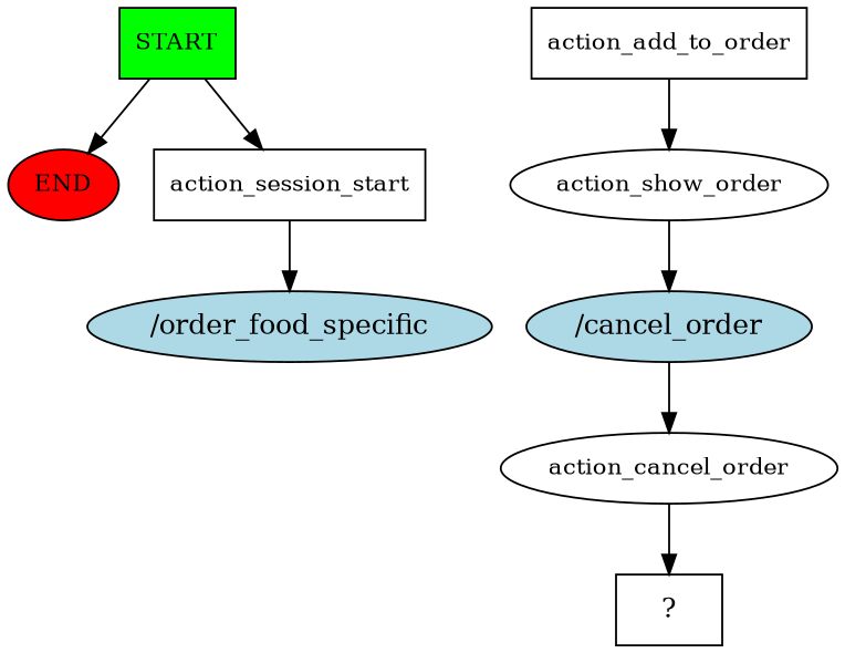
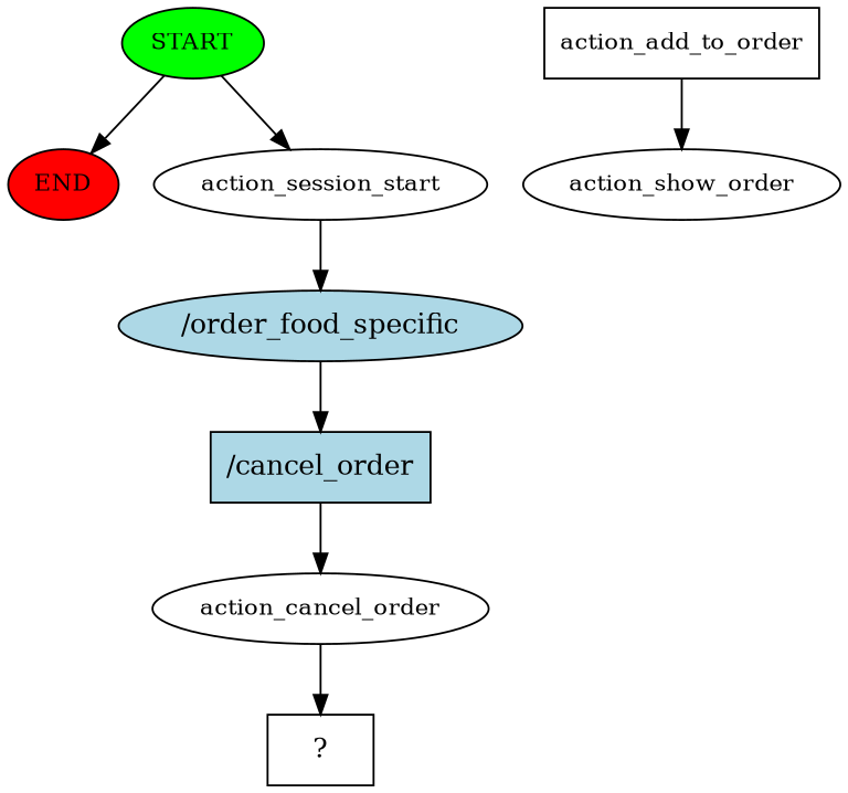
  digraph {
    node [fontsize=12]
-   n1 [fillcolor=green label=START style=filled shape=box]
+   n1 [fillcolor=green label=START style=filled]
    n2 [fillcolor=red label=END style=filled]
-   n3 [label=action_session_start shape=box]
+   n3 [label=action_session_start]
    n4 [fillcolor=lightblue label="/order_food_specific" shape=ellipse style=filled fontsize=""]
    n5 [label=action_add_to_order shape=box]
    n6 [label=action_show_order]
-   n7 [fillcolor=lightblue label="/cancel_order" shape=ellipse style=filled fontsize=""]
+   n7 [fillcolor=lightblue label="/cancel_order" shape=rect style=filled fontsize=""]
    n8 [label=action_cancel_order]
    n9 [label="  ?  " shape=rect fontsize=""]
    n1 -> n2
    n1 -> n3
    n3 -> n4
    n5 -> n6
-   n6 -> n7
+   n4 -> n7
    n7 -> n8
    n8 -> n9
  }
